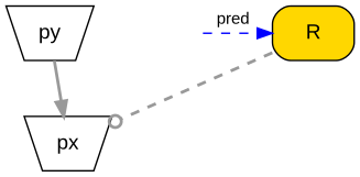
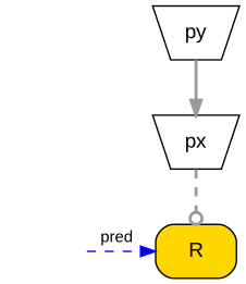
  digraph {
    rankdir=TB
    node [fillcolor=white fontname=Arial shape=box style=filled]
    edge [arrowhead=normal color="#999999" fontname=Arial fontsize=11 penwidth=2 style=dashed weight=1]
    n1 [fillcolor=gold label=R style="rounded,filled"]
    pred [style=invis fillcolor=""]
    px [fixedsize=true shape=invtrapezium width=0.8]
    py [fixedsize=true shape=invtrapezium width=0.8]
    subgraph sub_1 {
      rank=same
      n1
      pred
    }
    subgraph sub_2 {
      pred
    }
    subgraph sub_3 {
    }
    subgraph sub_4 {
      n1
    }
    subgraph sub_5 {
      px
      py
    }
-   n1 -> px [arrowhead=odot]
+   px -> n1 [arrowhead=odot]
    pred -> n1 [color=blue label="pred  " penwidth=1]
    py -> px [style=bold]
  }
